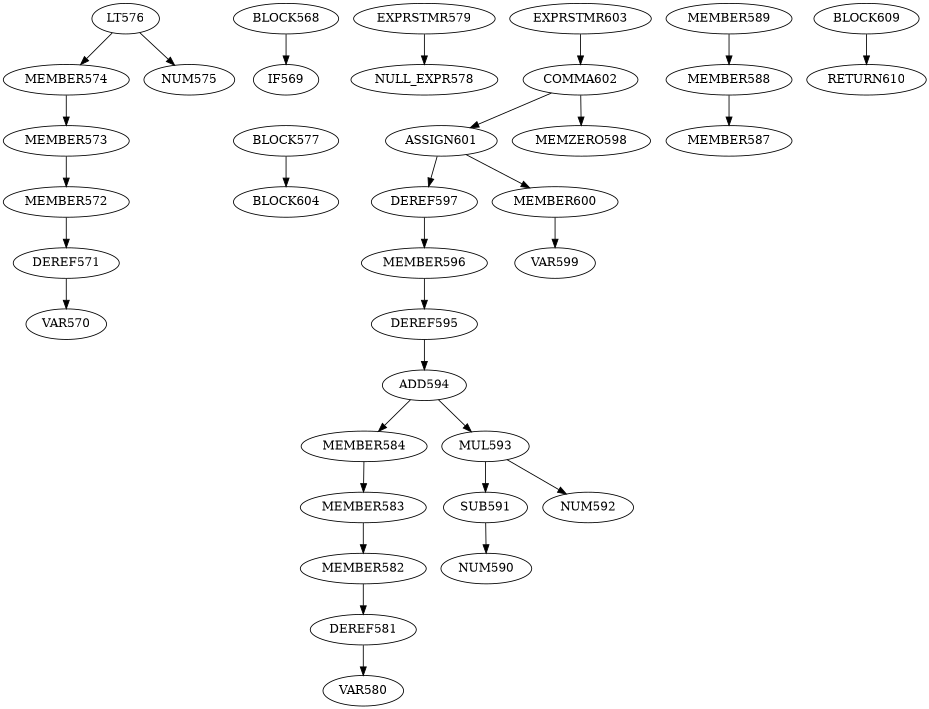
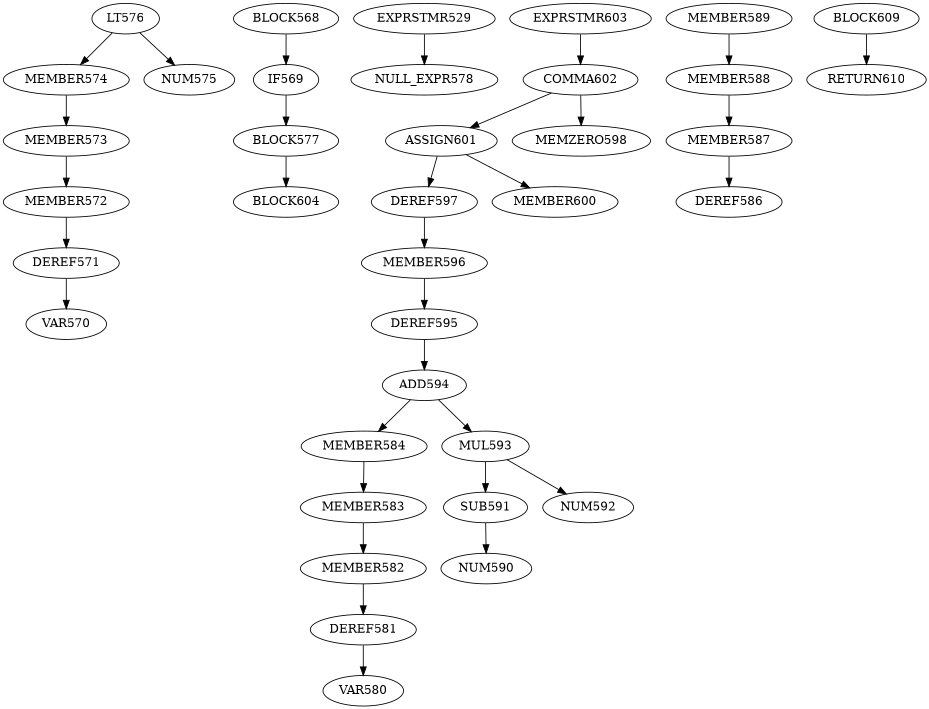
  digraph {
    DEREF571
    VAR570
    MEMBER572
    MEMBER573
    MEMBER574
    LT576
    NUM575
    IF569
    BLOCK577
    BLOCK604
-   EXPRSTMR579
+   EXPRSTMR579 [label=EXPRSTMR529]
    NULL_EXPR578
    DEREF581
    VAR580
    MEMBER582
    MEMBER583
    MEMBER584
    MEMBER587
+   DEREF586
    MEMBER588
    MEMBER589
    SUB591
    NUM590
    MUL593
    NUM592
    ADD594
    DEREF595
    MEMBER596
    DEREF597
    MEMBER600
-   VAR599
    ASSIGN601
    COMMA602
    MEMZERO598
    EXPRSTMR603
    BLOCK568
    BLOCK609
    RETURN610
    DEREF571 -> VAR570
    MEMBER572 -> DEREF571
    MEMBER573 -> MEMBER572
    MEMBER574 -> MEMBER573
    LT576 -> MEMBER574
    LT576 -> NUM575
+   IF569 -> BLOCK577
    BLOCK577 -> BLOCK604
    EXPRSTMR579 -> NULL_EXPR578
    DEREF581 -> VAR580
    MEMBER582 -> DEREF581
    MEMBER583 -> MEMBER582
    MEMBER584 -> MEMBER583
+   MEMBER587 -> DEREF586
    MEMBER588 -> MEMBER587
    MEMBER589 -> MEMBER588
    SUB591 -> NUM590
    MUL593 -> SUB591
    MUL593 -> NUM592
    ADD594 -> MEMBER584
    ADD594 -> MUL593
    DEREF595 -> ADD594
    MEMBER596 -> DEREF595
    DEREF597 -> MEMBER596
-   MEMBER600 -> VAR599
    ASSIGN601 -> DEREF597
    ASSIGN601 -> MEMBER600
    COMMA602 -> ASSIGN601
    COMMA602 -> MEMZERO598
    EXPRSTMR603 -> COMMA602
    BLOCK568 -> IF569
    BLOCK609 -> RETURN610
  }
